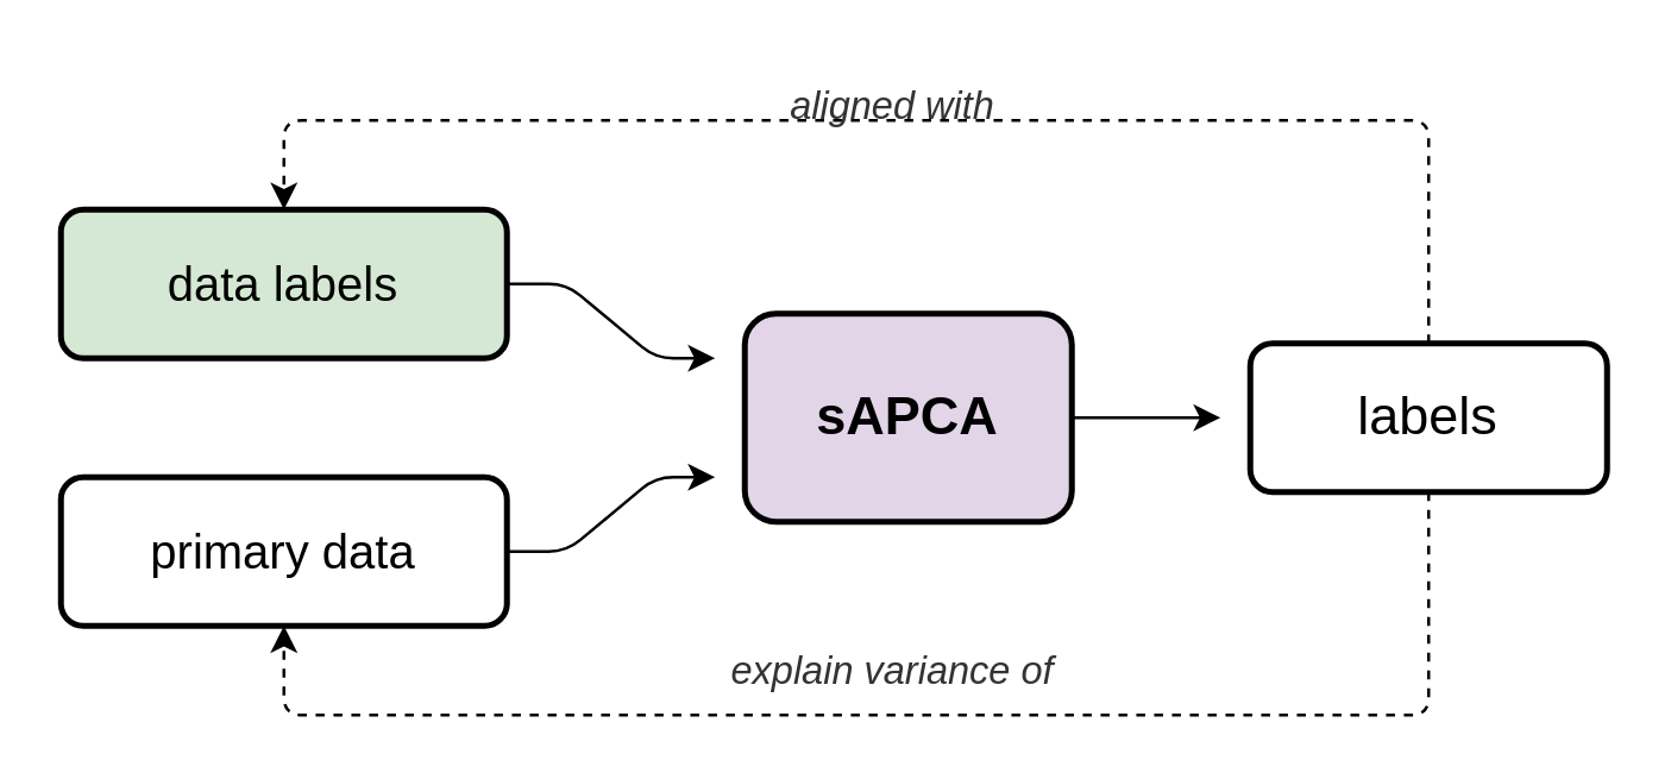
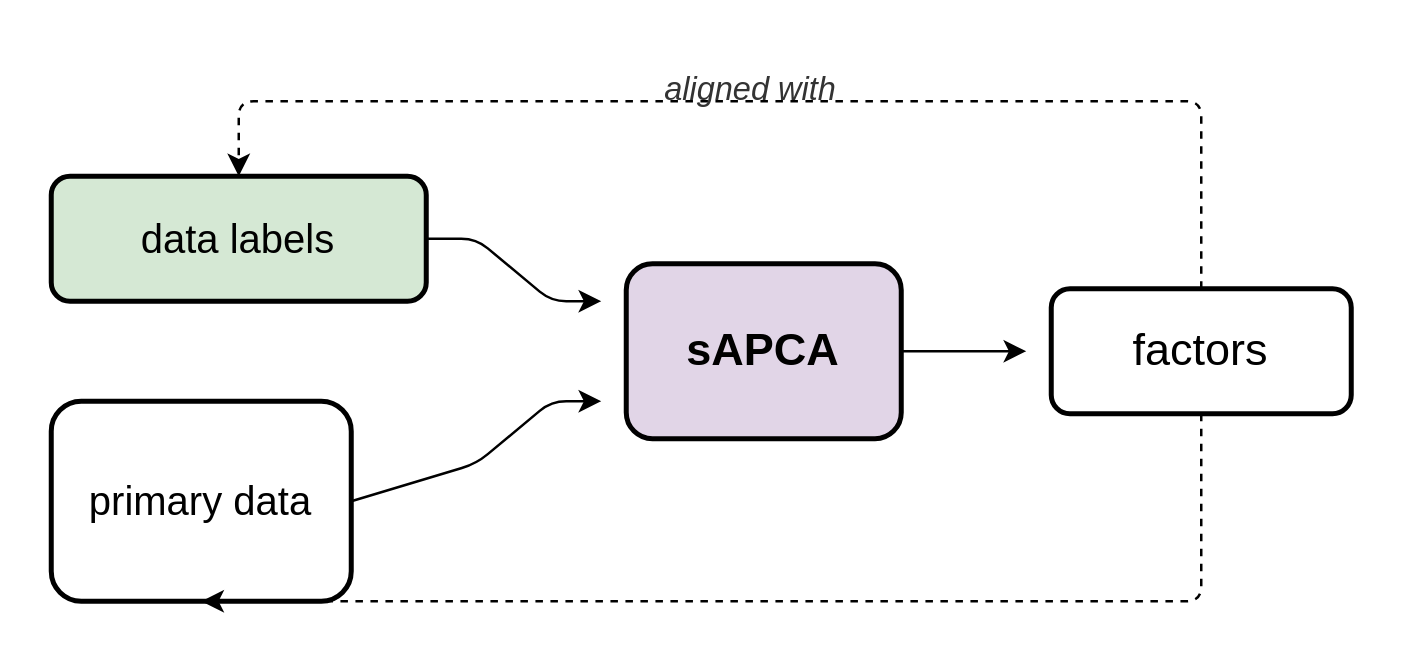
  <mxCell id="0" />
  <mxCell id="1" parent="0" />
  <mxCell id="2" value="&lt;span style=&quot;font-size: 16px&quot;&gt;data labels&lt;/span&gt;" style="rounded=1;whiteSpace=wrap;html=1;strokeWidth=2;fillColor=#d5e8d4;" parent="1" vertex="1"><mxGeometry x="20" y="70" width="150" height="50" as="geometry" /></mxCell>
- <mxCell id="3" value="&lt;font style=&quot;font-size: 16px&quot;&gt;primary data&lt;/font&gt;" style="rounded=1;whiteSpace=wrap;html=1;strokeWidth=2;" parent="1" vertex="1"><mxGeometry x="20" y="160" width="150" height="50" as="geometry" /></mxCell>
+ <mxCell id="3" value="&lt;font style=&quot;font-size: 16px&quot;&gt;primary data&lt;/font&gt;" style="rounded=1;whiteSpace=wrap;html=1;strokeWidth=2;" parent="1" vertex="1"><mxGeometry x="20" y="160" width="120" height="80" as="geometry" /></mxCell>
  <mxCell id="4" value="" style="endArrow=classic;html=1;exitX=1;exitY=0.5;exitDx=0;exitDy=0;arcSize=12;" parent="1" source="2" edge="1"><mxGeometry width="50" height="50" relative="1" as="geometry"><mxPoint x="160" y="120" as="sourcePoint" /><mxPoint x="240" y="120" as="targetPoint" /><Array as="points"><mxPoint x="190" y="95" /><mxPoint x="220" y="120" /></Array></mxGeometry></mxCell>
  <mxCell id="5" value="" style="endArrow=classic;html=1;exitX=1;exitY=0.5;exitDx=0;exitDy=0;jumpSize=6;arcSize=12;" parent="1" source="3" edge="1"><mxGeometry width="50" height="50" relative="1" as="geometry"><mxPoint x="170" y="100" as="sourcePoint" /><mxPoint x="240" y="160" as="targetPoint" /><Array as="points"><mxPoint x="190" y="185" /><mxPoint x="220" y="160" /></Array></mxGeometry></mxCell>
- <mxCell id="6" value="&lt;font style=&quot;font-size: 18px&quot;&gt;labels&lt;/font&gt;" style="rounded=1;whiteSpace=wrap;html=1;strokeWidth=2;" parent="1" vertex="1"><mxGeometry x="420" y="115" width="120" height="50" as="geometry" /></mxCell>
+ <mxCell id="6" value="&lt;font style=&quot;font-size: 18px&quot;&gt;factors&lt;/font&gt;" style="rounded=1;whiteSpace=wrap;html=1;strokeWidth=2;" parent="1" vertex="1"><mxGeometry x="420" y="115" width="120" height="50" as="geometry" /></mxCell>
  <mxCell id="7" style="edgeStyle=orthogonalEdgeStyle;rounded=0;jumpSize=6;orthogonalLoop=1;jettySize=auto;html=1;exitX=1;exitY=0.5;exitDx=0;exitDy=0;" parent="1" source="8" edge="1"><mxGeometry relative="1" as="geometry"><mxPoint x="410" y="140" as="targetPoint" /></mxGeometry></mxCell>
  <mxCell id="8" value="&lt;font style=&quot;font-size: 18px&quot;&gt;&lt;b&gt;sAPCA&lt;/b&gt;&lt;/font&gt;" style="rounded=1;whiteSpace=wrap;html=1;strokeWidth=2;fillColor=#e1d5e7;" parent="1" vertex="1"><mxGeometry x="250" y="105" width="110" height="70" as="geometry" /></mxCell>
  <mxCell id="9" value="" style="endArrow=classic;html=1;dashed=1;exitX=0.5;exitY=0;exitDx=0;exitDy=0;entryX=0.5;entryY=0;entryDx=0;entryDy=0;arcSize=12;" parent="1" source="6" target="2" edge="1"><mxGeometry width="50" height="50" relative="1" as="geometry"><mxPoint x="190" y="200" as="sourcePoint" /><mxPoint x="300" y="260" as="targetPoint" /><Array as="points"><mxPoint x="480" y="40" /><mxPoint x="95" y="40" /></Array></mxGeometry></mxCell>
  <mxCell id="10" value="&lt;i&gt;&lt;font style=&quot;font-size: 13px&quot; color=&quot;#333333&quot;&gt;aligned with&lt;/font&gt;&lt;/i&gt;" style="text;html=1;strokeColor=none;fillColor=none;align=center;verticalAlign=middle;whiteSpace=wrap;rounded=0;" parent="1" vertex="1"><mxGeometry x="210" y="20" width="180" height="30" as="geometry" /></mxCell>
  <mxCell id="11" value="" style="endArrow=classic;html=1;dashed=1;exitX=0.5;exitY=1;exitDx=0;exitDy=0;entryX=0.5;entryY=1;entryDx=0;entryDy=0;arcSize=12;" parent="1" source="6" target="3" edge="1"><mxGeometry width="50" height="50" relative="1" as="geometry"><mxPoint x="525" y="120" as="sourcePoint" /><mxPoint x="95" y="70" as="targetPoint" /><Array as="points"><mxPoint x="480" y="240" /><mxPoint x="95" y="240" /></Array></mxGeometry></mxCell>
- <mxCell id="12" value="&lt;i&gt;&lt;font style=&quot;font-size: 13px&quot; color=&quot;#333333&quot;&gt;explain variance of&lt;/font&gt;&lt;/i&gt;" style="text;html=1;strokeColor=none;fillColor=none;align=center;verticalAlign=middle;whiteSpace=wrap;rounded=0;" parent="1" vertex="1"><mxGeometry x="210" y="210" width="180" height="30" as="geometry" /></mxCell>
  <mxCell id="13" style="edgeStyle=orthogonalEdgeStyle;rounded=0;jumpSize=6;orthogonalLoop=1;jettySize=auto;html=1;exitX=0.5;exitY=1;exitDx=0;exitDy=0;dashed=1;" parent="1" source="8" target="8" edge="1"><mxGeometry relative="1" as="geometry" /></mxCell>
